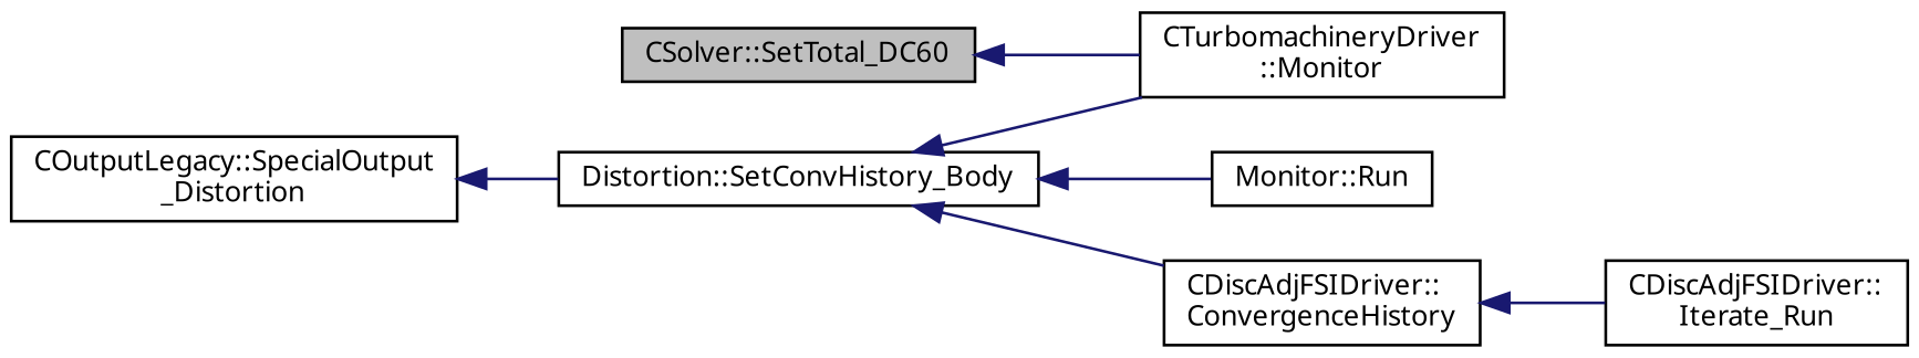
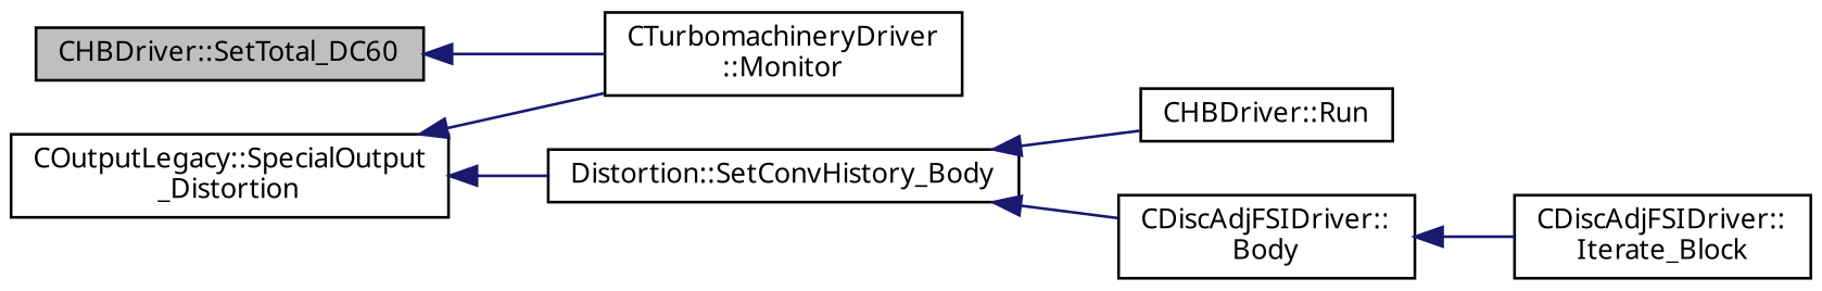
  digraph {
    fontname="Noto Sans"
    rankdir=LR
    node [color=black fillcolor=white fontname="Noto Sans" fontsize=10 shape=record style=filled]
    edge [color=midnightblue dir=back fontname="Noto Sans" fontsize=10 labelfontname=Helvetica labelfontsize=10 style=solid]
-   n1 [fillcolor=grey75 fontcolor=black height=0.2 label="CSolver::SetTotal_DC60" width=0.4]
+   n1 [fillcolor=grey75 fontcolor=black height=0.2 label="CHBDriver::SetTotal_DC60" width=0.4]
    n2 [height=0.2 label="CTurbomachineryDriver\l::Monitor" width=0.4]
    n3 [height=0.2 label="COutputLegacy::SpecialOutput\l_Distortion" width=0.4]
    n4 [height=0.2 label="Distortion::SetConvHistory_Body" width=0.4]
-   n5 [height=0.2 label="Monitor::Run" width=0.4]
-   n6 [height=0.2 label="CDiscAdjFSIDriver::\lConvergenceHistory" width=0.4]
-   n7 [height=0.2 label="CDiscAdjFSIDriver::\lIterate_Run" width=0.4]
+   n5 [height=0.2 label="CHBDriver::Run" width=0.4]
+   n6 [height=0.2 label="CDiscAdjFSIDriver::\lBody" width=0.4]
+   n7 [height=0.2 label="CDiscAdjFSIDriver::\lIterate_Block" width=0.4]
    n1 -> n2
    n3 -> n4
-   n4 -> n2
+   n3 -> n2
    n4 -> n5
    n4 -> n6
    n6 -> n7
  }
